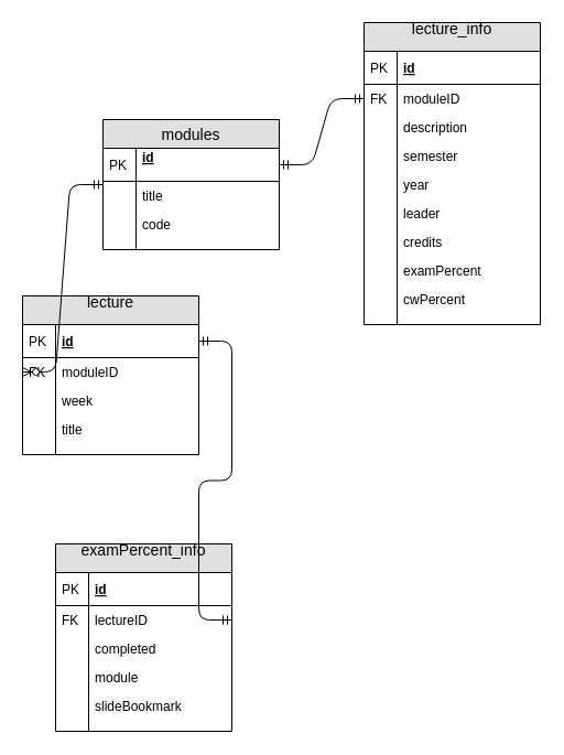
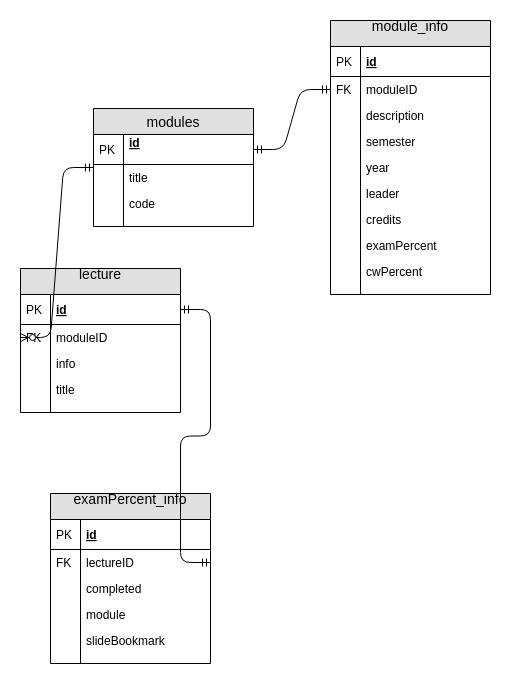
  <mxCell id="0" />
  <mxCell id="1" parent="0" />
- <mxCell id="2" value="lecture_info&#10;" style="swimlane;fontStyle=0;childLayout=stackLayout;horizontal=1;startSize=26;fillColor=#e0e0e0;horizontalStack=0;resizeParent=1;resizeParentMax=0;resizeLast=0;collapsible=1;marginBottom=0;swimlaneFillColor=#ffffff;align=center;fontSize=14;" vertex="1" parent="1"><mxGeometry x="330" y="20" width="160" height="274" as="geometry" /></mxCell>
+ <mxCell id="2" value="module_info&#10;" style="swimlane;fontStyle=0;childLayout=stackLayout;horizontal=1;startSize=26;fillColor=#e0e0e0;horizontalStack=0;resizeParent=1;resizeParentMax=0;resizeLast=0;collapsible=1;marginBottom=0;swimlaneFillColor=#ffffff;align=center;fontSize=14;" vertex="1" parent="1"><mxGeometry x="330" y="20" width="160" height="274" as="geometry" /></mxCell>
  <mxCell id="3" value="id" style="shape=partialRectangle;top=0;left=0;right=0;bottom=1;align=left;verticalAlign=middle;fillColor=none;spacingLeft=34;spacingRight=4;overflow=hidden;rotatable=0;points=[[0,0.5],[1,0.5]];portConstraint=eastwest;dropTarget=0;fontStyle=5;fontSize=12;" vertex="1" parent="2"><mxGeometry y="26" width="160" height="30" as="geometry" /></mxCell>
  <mxCell id="4" value="PK" style="shape=partialRectangle;top=0;left=0;bottom=0;fillColor=none;align=left;verticalAlign=middle;spacingLeft=4;spacingRight=4;overflow=hidden;rotatable=0;points=[];portConstraint=eastwest;part=1;fontSize=12;" vertex="1" connectable="0" parent="3"><mxGeometry width="30" height="30" as="geometry" /></mxCell>
  <mxCell id="5" value="moduleID" style="shape=partialRectangle;top=0;left=0;right=0;bottom=0;align=left;verticalAlign=top;fillColor=none;spacingLeft=34;spacingRight=4;overflow=hidden;rotatable=0;points=[[0,0.5],[1,0.5]];portConstraint=eastwest;dropTarget=0;fontSize=12;" vertex="1" parent="2"><mxGeometry y="56" width="160" height="26" as="geometry" /></mxCell>
  <mxCell id="6" value="FK" style="shape=partialRectangle;top=0;left=0;bottom=0;fillColor=none;align=left;verticalAlign=top;spacingLeft=4;spacingRight=4;overflow=hidden;rotatable=0;points=[];portConstraint=eastwest;part=1;fontSize=12;" vertex="1" connectable="0" parent="5"><mxGeometry width="30" height="26" as="geometry" /></mxCell>
  <mxCell id="7" value="description" style="shape=partialRectangle;top=0;left=0;right=0;bottom=0;align=left;verticalAlign=top;fillColor=none;spacingLeft=34;spacingRight=4;overflow=hidden;rotatable=0;points=[[0,0.5],[1,0.5]];portConstraint=eastwest;dropTarget=0;fontSize=12;" vertex="1" parent="2"><mxGeometry y="82" width="160" height="26" as="geometry" /></mxCell>
  <mxCell id="8" value="" style="shape=partialRectangle;top=0;left=0;bottom=0;fillColor=none;align=left;verticalAlign=top;spacingLeft=4;spacingRight=4;overflow=hidden;rotatable=0;points=[];portConstraint=eastwest;part=1;fontSize=12;" vertex="1" connectable="0" parent="7"><mxGeometry width="30" height="26" as="geometry" /></mxCell>
  <mxCell id="9" value="semester" style="shape=partialRectangle;top=0;left=0;right=0;bottom=0;align=left;verticalAlign=top;fillColor=none;spacingLeft=34;spacingRight=4;overflow=hidden;rotatable=0;points=[[0,0.5],[1,0.5]];portConstraint=eastwest;dropTarget=0;fontSize=12;" vertex="1" parent="2"><mxGeometry y="108" width="160" height="26" as="geometry" /></mxCell>
  <mxCell id="10" value="" style="shape=partialRectangle;top=0;left=0;bottom=0;fillColor=none;align=left;verticalAlign=top;spacingLeft=4;spacingRight=4;overflow=hidden;rotatable=0;points=[];portConstraint=eastwest;part=1;fontSize=12;" vertex="1" connectable="0" parent="9"><mxGeometry width="30" height="26" as="geometry" /></mxCell>
  <mxCell id="11" value="year" style="shape=partialRectangle;top=0;left=0;right=0;bottom=0;align=left;verticalAlign=top;fillColor=none;spacingLeft=34;spacingRight=4;overflow=hidden;rotatable=0;points=[[0,0.5],[1,0.5]];portConstraint=eastwest;dropTarget=0;fontSize=12;" vertex="1" parent="2"><mxGeometry y="134" width="160" height="26" as="geometry" /></mxCell>
  <mxCell id="12" value="" style="shape=partialRectangle;top=0;left=0;bottom=0;fillColor=none;align=left;verticalAlign=top;spacingLeft=4;spacingRight=4;overflow=hidden;rotatable=0;points=[];portConstraint=eastwest;part=1;fontSize=12;" vertex="1" connectable="0" parent="11"><mxGeometry width="30" height="26" as="geometry" /></mxCell>
  <mxCell id="13" value="leader&#10;" style="shape=partialRectangle;top=0;left=0;right=0;bottom=0;align=left;verticalAlign=top;fillColor=none;spacingLeft=34;spacingRight=4;overflow=hidden;rotatable=0;points=[[0,0.5],[1,0.5]];portConstraint=eastwest;dropTarget=0;fontSize=12;" vertex="1" parent="2"><mxGeometry y="160" width="160" height="26" as="geometry" /></mxCell>
  <mxCell id="14" value="" style="shape=partialRectangle;top=0;left=0;bottom=0;fillColor=none;align=left;verticalAlign=top;spacingLeft=4;spacingRight=4;overflow=hidden;rotatable=0;points=[];portConstraint=eastwest;part=1;fontSize=12;" vertex="1" connectable="0" parent="13"><mxGeometry width="30" height="26" as="geometry" /></mxCell>
  <mxCell id="15" value="credits&#10;" style="shape=partialRectangle;top=0;left=0;right=0;bottom=0;align=left;verticalAlign=top;fillColor=none;spacingLeft=34;spacingRight=4;overflow=hidden;rotatable=0;points=[[0,0.5],[1,0.5]];portConstraint=eastwest;dropTarget=0;fontSize=12;" vertex="1" parent="2"><mxGeometry y="186" width="160" height="26" as="geometry" /></mxCell>
  <mxCell id="16" value="" style="shape=partialRectangle;top=0;left=0;bottom=0;fillColor=none;align=left;verticalAlign=top;spacingLeft=4;spacingRight=4;overflow=hidden;rotatable=0;points=[];portConstraint=eastwest;part=1;fontSize=12;" vertex="1" connectable="0" parent="15"><mxGeometry width="30" height="26" as="geometry" /></mxCell>
  <mxCell id="17" value="examPercent&#10;" style="shape=partialRectangle;top=0;left=0;right=0;bottom=0;align=left;verticalAlign=top;fillColor=none;spacingLeft=34;spacingRight=4;overflow=hidden;rotatable=0;points=[[0,0.5],[1,0.5]];portConstraint=eastwest;dropTarget=0;fontSize=12;" vertex="1" parent="2"><mxGeometry y="212" width="160" height="26" as="geometry" /></mxCell>
  <mxCell id="18" value="" style="shape=partialRectangle;top=0;left=0;bottom=0;fillColor=none;align=left;verticalAlign=top;spacingLeft=4;spacingRight=4;overflow=hidden;rotatable=0;points=[];portConstraint=eastwest;part=1;fontSize=12;" vertex="1" connectable="0" parent="17"><mxGeometry width="30" height="26" as="geometry" /></mxCell>
  <mxCell id="19" value="cwPercent&#10;" style="shape=partialRectangle;top=0;left=0;right=0;bottom=0;align=left;verticalAlign=top;fillColor=none;spacingLeft=34;spacingRight=4;overflow=hidden;rotatable=0;points=[[0,0.5],[1,0.5]];portConstraint=eastwest;dropTarget=0;fontSize=12;" vertex="1" parent="2"><mxGeometry y="238" width="160" height="26" as="geometry" /></mxCell>
  <mxCell id="20" value="" style="shape=partialRectangle;top=0;left=0;bottom=0;fillColor=none;align=left;verticalAlign=top;spacingLeft=4;spacingRight=4;overflow=hidden;rotatable=0;points=[];portConstraint=eastwest;part=1;fontSize=12;" vertex="1" connectable="0" parent="19"><mxGeometry width="30" height="26" as="geometry" /></mxCell>
  <mxCell id="21" value="" style="shape=partialRectangle;top=0;left=0;right=0;bottom=0;align=left;verticalAlign=top;fillColor=none;spacingLeft=34;spacingRight=4;overflow=hidden;rotatable=0;points=[[0,0.5],[1,0.5]];portConstraint=eastwest;dropTarget=0;fontSize=12;" vertex="1" parent="2"><mxGeometry y="264" width="160" height="10" as="geometry" /></mxCell>
  <mxCell id="22" value="" style="shape=partialRectangle;top=0;left=0;bottom=0;fillColor=none;align=left;verticalAlign=top;spacingLeft=4;spacingRight=4;overflow=hidden;rotatable=0;points=[];portConstraint=eastwest;part=1;fontSize=12;" vertex="1" connectable="0" parent="21"><mxGeometry width="30" height="10" as="geometry" /></mxCell>
  <mxCell id="23" value="modules" style="swimlane;fontStyle=0;childLayout=stackLayout;horizontal=1;startSize=26;fillColor=#e0e0e0;horizontalStack=0;resizeParent=1;resizeParentMax=0;resizeLast=0;collapsible=1;marginBottom=0;swimlaneFillColor=#ffffff;align=center;fontSize=14;" vertex="1" parent="1"><mxGeometry x="93" y="108" width="160" height="118" as="geometry" /></mxCell>
  <mxCell id="24" value="id&#10;" style="shape=partialRectangle;top=0;left=0;right=0;bottom=1;align=left;verticalAlign=middle;fillColor=none;spacingLeft=34;spacingRight=4;overflow=hidden;rotatable=0;points=[[0,0.5],[1,0.5]];portConstraint=eastwest;dropTarget=0;fontStyle=5;fontSize=12;" vertex="1" parent="23"><mxGeometry y="26" width="160" height="30" as="geometry" /></mxCell>
  <mxCell id="25" value="PK" style="shape=partialRectangle;top=0;left=0;bottom=0;fillColor=none;align=left;verticalAlign=middle;spacingLeft=4;spacingRight=4;overflow=hidden;rotatable=0;points=[];portConstraint=eastwest;part=1;fontSize=12;" vertex="1" connectable="0" parent="24"><mxGeometry width="30" height="30" as="geometry" /></mxCell>
  <mxCell id="26" value="title" style="shape=partialRectangle;top=0;left=0;right=0;bottom=0;align=left;verticalAlign=top;fillColor=none;spacingLeft=34;spacingRight=4;overflow=hidden;rotatable=0;points=[[0,0.5],[1,0.5]];portConstraint=eastwest;dropTarget=0;fontSize=12;" vertex="1" parent="23"><mxGeometry y="56" width="160" height="26" as="geometry" /></mxCell>
  <mxCell id="27" value="" style="shape=partialRectangle;top=0;left=0;bottom=0;fillColor=none;align=left;verticalAlign=top;spacingLeft=4;spacingRight=4;overflow=hidden;rotatable=0;points=[];portConstraint=eastwest;part=1;fontSize=12;" vertex="1" connectable="0" parent="26"><mxGeometry width="30" height="26" as="geometry" /></mxCell>
  <mxCell id="28" value="code" style="shape=partialRectangle;top=0;left=0;right=0;bottom=0;align=left;verticalAlign=top;fillColor=none;spacingLeft=34;spacingRight=4;overflow=hidden;rotatable=0;points=[[0,0.5],[1,0.5]];portConstraint=eastwest;dropTarget=0;fontSize=12;" vertex="1" parent="23"><mxGeometry y="82" width="160" height="26" as="geometry" /></mxCell>
  <mxCell id="29" value="" style="shape=partialRectangle;top=0;left=0;bottom=0;fillColor=none;align=left;verticalAlign=top;spacingLeft=4;spacingRight=4;overflow=hidden;rotatable=0;points=[];portConstraint=eastwest;part=1;fontSize=12;" vertex="1" connectable="0" parent="28"><mxGeometry width="30" height="26" as="geometry" /></mxCell>
  <mxCell id="30" value="" style="shape=partialRectangle;top=0;left=0;right=0;bottom=0;align=left;verticalAlign=top;fillColor=none;spacingLeft=34;spacingRight=4;overflow=hidden;rotatable=0;points=[[0,0.5],[1,0.5]];portConstraint=eastwest;dropTarget=0;fontSize=12;" vertex="1" parent="23"><mxGeometry y="108" width="160" height="10" as="geometry" /></mxCell>
  <mxCell id="31" value="" style="shape=partialRectangle;top=0;left=0;bottom=0;fillColor=none;align=left;verticalAlign=top;spacingLeft=4;spacingRight=4;overflow=hidden;rotatable=0;points=[];portConstraint=eastwest;part=1;fontSize=12;" vertex="1" connectable="0" parent="30"><mxGeometry width="30" height="10" as="geometry" /></mxCell>
  <mxCell id="32" value="" style="edgeStyle=entityRelationEdgeStyle;fontSize=12;html=1;endArrow=ERmandOne;startArrow=ERmandOne;entryX=0;entryY=0.5;entryDx=0;entryDy=0;exitX=1;exitY=0.5;exitDx=0;exitDy=0;" edge="1" parent="1" source="24" target="5"><mxGeometry width="100" height="100" relative="1" as="geometry"><mxPoint x="180" y="255" as="sourcePoint" /><mxPoint x="280" y="155" as="targetPoint" /></mxGeometry></mxCell>
  <mxCell id="33" value="lecture&#10;" style="swimlane;fontStyle=0;childLayout=stackLayout;horizontal=1;startSize=26;fillColor=#e0e0e0;horizontalStack=0;resizeParent=1;resizeParentMax=0;resizeLast=0;collapsible=1;marginBottom=0;swimlaneFillColor=#ffffff;align=center;fontSize=14;" vertex="1" parent="1"><mxGeometry x="20" y="268" width="160" height="144" as="geometry" /></mxCell>
  <mxCell id="34" value="id" style="shape=partialRectangle;top=0;left=0;right=0;bottom=1;align=left;verticalAlign=middle;fillColor=none;spacingLeft=34;spacingRight=4;overflow=hidden;rotatable=0;points=[[0,0.5],[1,0.5]];portConstraint=eastwest;dropTarget=0;fontStyle=5;fontSize=12;" vertex="1" parent="33"><mxGeometry y="26" width="160" height="30" as="geometry" /></mxCell>
  <mxCell id="35" value="PK" style="shape=partialRectangle;top=0;left=0;bottom=0;fillColor=none;align=left;verticalAlign=middle;spacingLeft=4;spacingRight=4;overflow=hidden;rotatable=0;points=[];portConstraint=eastwest;part=1;fontSize=12;" vertex="1" connectable="0" parent="34"><mxGeometry width="30" height="30" as="geometry" /></mxCell>
  <mxCell id="36" value="moduleID" style="shape=partialRectangle;top=0;left=0;right=0;bottom=0;align=left;verticalAlign=top;fillColor=none;spacingLeft=34;spacingRight=4;overflow=hidden;rotatable=0;points=[[0,0.5],[1,0.5]];portConstraint=eastwest;dropTarget=0;fontSize=12;" vertex="1" parent="33"><mxGeometry y="56" width="160" height="26" as="geometry" /></mxCell>
  <mxCell id="37" value="FK" style="shape=partialRectangle;top=0;left=0;bottom=0;fillColor=none;align=left;verticalAlign=top;spacingLeft=4;spacingRight=4;overflow=hidden;rotatable=0;points=[];portConstraint=eastwest;part=1;fontSize=12;" vertex="1" connectable="0" parent="36"><mxGeometry width="30" height="26" as="geometry" /></mxCell>
- <mxCell id="38" value="week" style="shape=partialRectangle;top=0;left=0;right=0;bottom=0;align=left;verticalAlign=top;fillColor=none;spacingLeft=34;spacingRight=4;overflow=hidden;rotatable=0;points=[[0,0.5],[1,0.5]];portConstraint=eastwest;dropTarget=0;fontSize=12;" vertex="1" parent="33"><mxGeometry y="82" width="160" height="26" as="geometry" /></mxCell>
+ <mxCell id="38" value="info" style="shape=partialRectangle;top=0;left=0;right=0;bottom=0;align=left;verticalAlign=top;fillColor=none;spacingLeft=34;spacingRight=4;overflow=hidden;rotatable=0;points=[[0,0.5],[1,0.5]];portConstraint=eastwest;dropTarget=0;fontSize=12;" vertex="1" parent="33"><mxGeometry y="82" width="160" height="26" as="geometry" /></mxCell>
  <mxCell id="39" value="" style="shape=partialRectangle;top=0;left=0;bottom=0;fillColor=none;align=left;verticalAlign=top;spacingLeft=4;spacingRight=4;overflow=hidden;rotatable=0;points=[];portConstraint=eastwest;part=1;fontSize=12;" vertex="1" connectable="0" parent="38"><mxGeometry width="30" height="26" as="geometry" /></mxCell>
  <mxCell id="40" value="title" style="shape=partialRectangle;top=0;left=0;right=0;bottom=0;align=left;verticalAlign=top;fillColor=none;spacingLeft=34;spacingRight=4;overflow=hidden;rotatable=0;points=[[0,0.5],[1,0.5]];portConstraint=eastwest;dropTarget=0;fontSize=12;" vertex="1" parent="33"><mxGeometry y="108" width="160" height="26" as="geometry" /></mxCell>
  <mxCell id="41" value="" style="shape=partialRectangle;top=0;left=0;bottom=0;fillColor=none;align=left;verticalAlign=top;spacingLeft=4;spacingRight=4;overflow=hidden;rotatable=0;points=[];portConstraint=eastwest;part=1;fontSize=12;" vertex="1" connectable="0" parent="40"><mxGeometry width="30" height="26" as="geometry" /></mxCell>
  <mxCell id="42" value="" style="shape=partialRectangle;top=0;left=0;right=0;bottom=0;align=left;verticalAlign=top;fillColor=none;spacingLeft=34;spacingRight=4;overflow=hidden;rotatable=0;points=[[0,0.5],[1,0.5]];portConstraint=eastwest;dropTarget=0;fontSize=12;" vertex="1" parent="33"><mxGeometry y="134" width="160" height="10" as="geometry" /></mxCell>
  <mxCell id="43" value="" style="shape=partialRectangle;top=0;left=0;bottom=0;fillColor=none;align=left;verticalAlign=top;spacingLeft=4;spacingRight=4;overflow=hidden;rotatable=0;points=[];portConstraint=eastwest;part=1;fontSize=12;" vertex="1" connectable="0" parent="42"><mxGeometry width="30" height="10" as="geometry" /></mxCell>
  <mxCell id="44" value="" style="edgeStyle=entityRelationEdgeStyle;fontSize=12;html=1;endArrow=ERzeroToMany;startArrow=ERmandOne;entryX=0;entryY=0.5;entryDx=0;entryDy=0;" edge="1" parent="1" source="23" target="36"><mxGeometry width="100" height="100" relative="1" as="geometry"><mxPoint x="140" y="385" as="sourcePoint" /><mxPoint x="30" y="5" as="targetPoint" /></mxGeometry></mxCell>
  <mxCell id="45" value="examPercent_info&#10;" style="swimlane;fontStyle=0;childLayout=stackLayout;horizontal=1;startSize=26;fillColor=#e0e0e0;horizontalStack=0;resizeParent=1;resizeParentMax=0;resizeLast=0;collapsible=1;marginBottom=0;swimlaneFillColor=#ffffff;align=center;fontSize=14;" vertex="1" parent="1"><mxGeometry x="50" y="493" width="160" height="170" as="geometry" /></mxCell>
  <mxCell id="46" value="id" style="shape=partialRectangle;top=0;left=0;right=0;bottom=1;align=left;verticalAlign=middle;fillColor=none;spacingLeft=34;spacingRight=4;overflow=hidden;rotatable=0;points=[[0,0.5],[1,0.5]];portConstraint=eastwest;dropTarget=0;fontStyle=5;fontSize=12;" vertex="1" parent="45"><mxGeometry y="26" width="160" height="30" as="geometry" /></mxCell>
  <mxCell id="47" value="PK" style="shape=partialRectangle;top=0;left=0;bottom=0;fillColor=none;align=left;verticalAlign=middle;spacingLeft=4;spacingRight=4;overflow=hidden;rotatable=0;points=[];portConstraint=eastwest;part=1;fontSize=12;" vertex="1" connectable="0" parent="46"><mxGeometry width="30" height="30" as="geometry" /></mxCell>
  <mxCell id="48" value="lectureID" style="shape=partialRectangle;top=0;left=0;right=0;bottom=0;align=left;verticalAlign=top;fillColor=none;spacingLeft=34;spacingRight=4;overflow=hidden;rotatable=0;points=[[0,0.5],[1,0.5]];portConstraint=eastwest;dropTarget=0;fontSize=12;" vertex="1" parent="45"><mxGeometry y="56" width="160" height="26" as="geometry" /></mxCell>
  <mxCell id="49" value="FK" style="shape=partialRectangle;top=0;left=0;bottom=0;fillColor=none;align=left;verticalAlign=top;spacingLeft=4;spacingRight=4;overflow=hidden;rotatable=0;points=[];portConstraint=eastwest;part=1;fontSize=12;" vertex="1" connectable="0" parent="48"><mxGeometry width="30" height="26" as="geometry" /></mxCell>
  <mxCell id="50" value="completed" style="shape=partialRectangle;top=0;left=0;right=0;bottom=0;align=left;verticalAlign=top;fillColor=none;spacingLeft=34;spacingRight=4;overflow=hidden;rotatable=0;points=[[0,0.5],[1,0.5]];portConstraint=eastwest;dropTarget=0;fontSize=12;" vertex="1" parent="45"><mxGeometry y="82" width="160" height="26" as="geometry" /></mxCell>
  <mxCell id="51" value="" style="shape=partialRectangle;top=0;left=0;bottom=0;fillColor=none;align=left;verticalAlign=top;spacingLeft=4;spacingRight=4;overflow=hidden;rotatable=0;points=[];portConstraint=eastwest;part=1;fontSize=12;" vertex="1" connectable="0" parent="50"><mxGeometry width="30" height="26" as="geometry" /></mxCell>
  <mxCell id="52" value="module" style="shape=partialRectangle;top=0;left=0;right=0;bottom=0;align=left;verticalAlign=top;fillColor=none;spacingLeft=34;spacingRight=4;overflow=hidden;rotatable=0;points=[[0,0.5],[1,0.5]];portConstraint=eastwest;dropTarget=0;fontSize=12;" vertex="1" parent="45"><mxGeometry y="108" width="160" height="26" as="geometry" /></mxCell>
  <mxCell id="53" value="" style="shape=partialRectangle;top=0;left=0;bottom=0;fillColor=none;align=left;verticalAlign=top;spacingLeft=4;spacingRight=4;overflow=hidden;rotatable=0;points=[];portConstraint=eastwest;part=1;fontSize=12;" vertex="1" connectable="0" parent="52"><mxGeometry width="30" height="26" as="geometry" /></mxCell>
  <mxCell id="54" value="slideBookmark" style="shape=partialRectangle;top=0;left=0;right=0;bottom=0;align=left;verticalAlign=top;fillColor=none;spacingLeft=34;spacingRight=4;overflow=hidden;rotatable=0;points=[[0,0.5],[1,0.5]];portConstraint=eastwest;dropTarget=0;fontSize=12;" vertex="1" parent="45"><mxGeometry y="134" width="160" height="26" as="geometry" /></mxCell>
  <mxCell id="55" value="" style="shape=partialRectangle;top=0;left=0;bottom=0;fillColor=none;align=left;verticalAlign=top;spacingLeft=4;spacingRight=4;overflow=hidden;rotatable=0;points=[];portConstraint=eastwest;part=1;fontSize=12;" vertex="1" connectable="0" parent="54"><mxGeometry width="30" height="26" as="geometry" /></mxCell>
  <mxCell id="56" value="" style="shape=partialRectangle;top=0;left=0;right=0;bottom=0;align=left;verticalAlign=top;fillColor=none;spacingLeft=34;spacingRight=4;overflow=hidden;rotatable=0;points=[[0,0.5],[1,0.5]];portConstraint=eastwest;dropTarget=0;fontSize=12;" vertex="1" parent="45"><mxGeometry y="160" width="160" height="10" as="geometry" /></mxCell>
  <mxCell id="57" value="" style="shape=partialRectangle;top=0;left=0;bottom=0;fillColor=none;align=left;verticalAlign=top;spacingLeft=4;spacingRight=4;overflow=hidden;rotatable=0;points=[];portConstraint=eastwest;part=1;fontSize=12;" vertex="1" connectable="0" parent="56"><mxGeometry width="30" height="10" as="geometry" /></mxCell>
  <mxCell id="58" value="" style="edgeStyle=entityRelationEdgeStyle;fontSize=12;html=1;endArrow=ERmandOne;startArrow=ERmandOne;exitX=1;exitY=0.5;exitDx=0;exitDy=0;" edge="1" parent="1" source="48" target="34"><mxGeometry width="100" height="100" relative="1" as="geometry"><mxPoint x="20" y="545" as="sourcePoint" /><mxPoint x="100" y="375" as="targetPoint" /></mxGeometry></mxCell>
